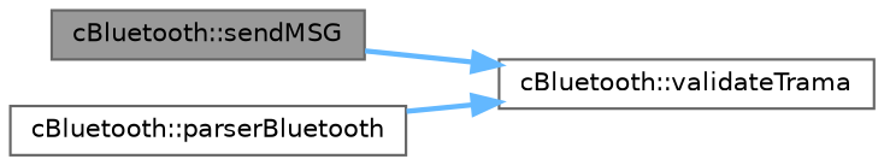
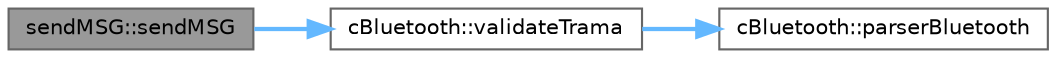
  digraph {
    rankdir=RL
    node [color=grey40 fillcolor=white fontname=Helvetica fontsize=10 shape=box style=filled]
    edge [color=steelblue1 dir=back fontname=Helvetica fontsize=10 labelfontname=Helvetica labelfontsize=10 style=bold]
-   n1 [color=gray40 fillcolor=grey60 fontcolor=black height=0.2 label="cBluetooth::sendMSG" width=0.4]
+   n1 [color=gray40 fillcolor=grey60 fontcolor=black height=0.2 label="sendMSG::sendMSG" width=0.4]
    n2 [height=0.2 label="cBluetooth::validateTrama" width=0.4]
    n3 [height=0.2 label="cBluetooth::parserBluetooth" width=0.4]
    n2 -> n1
-   n2 -> n3
+   n3 -> n2
  }
